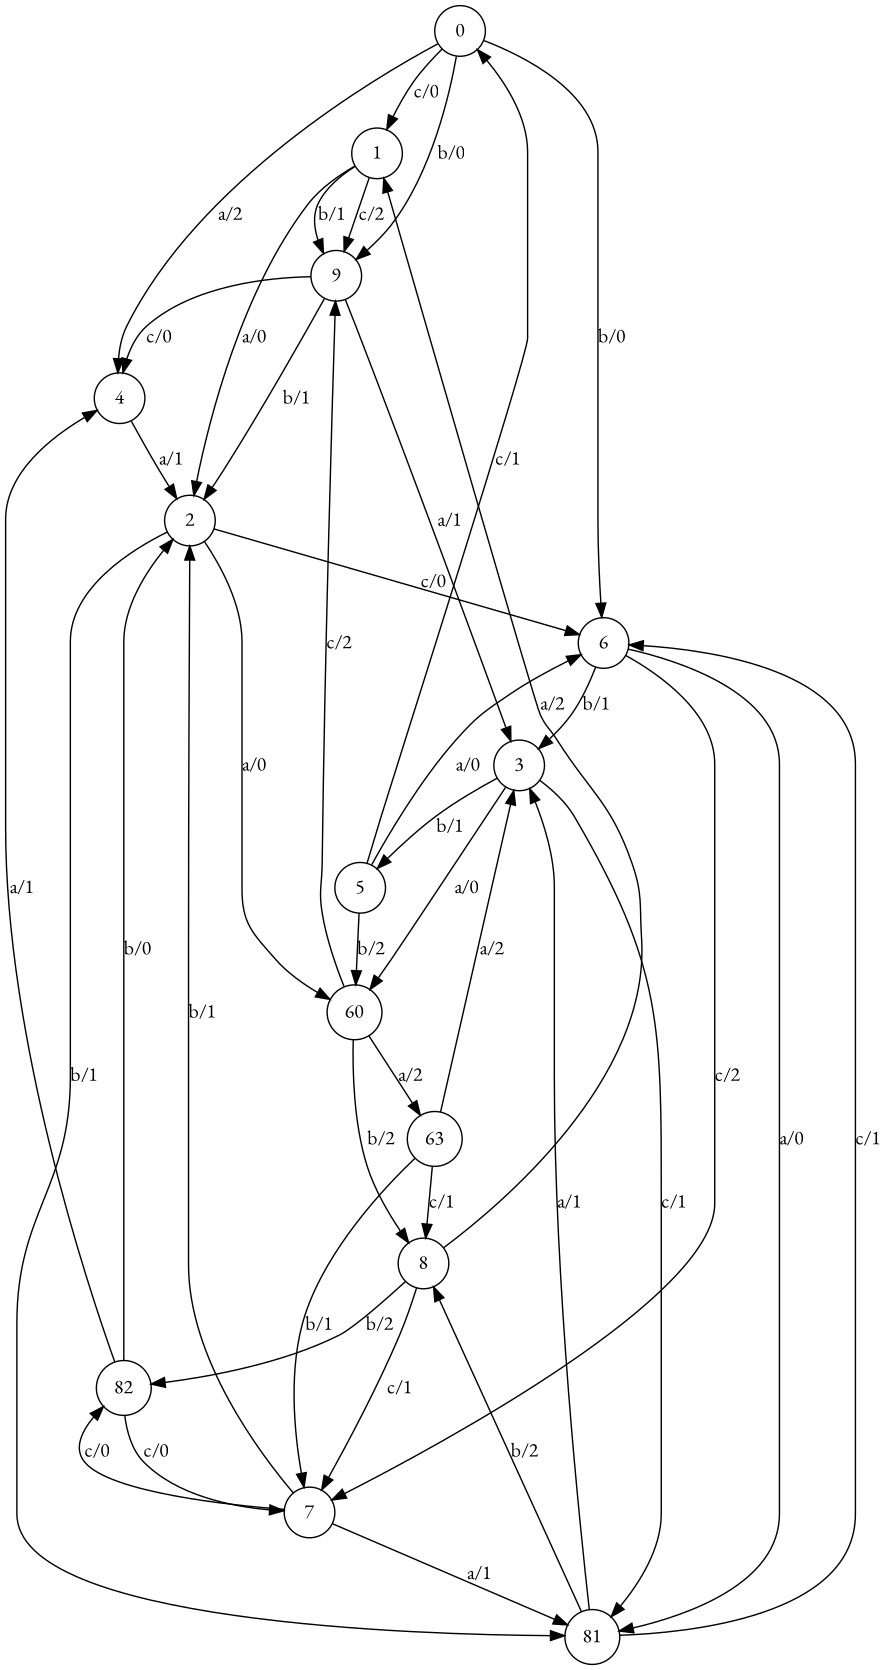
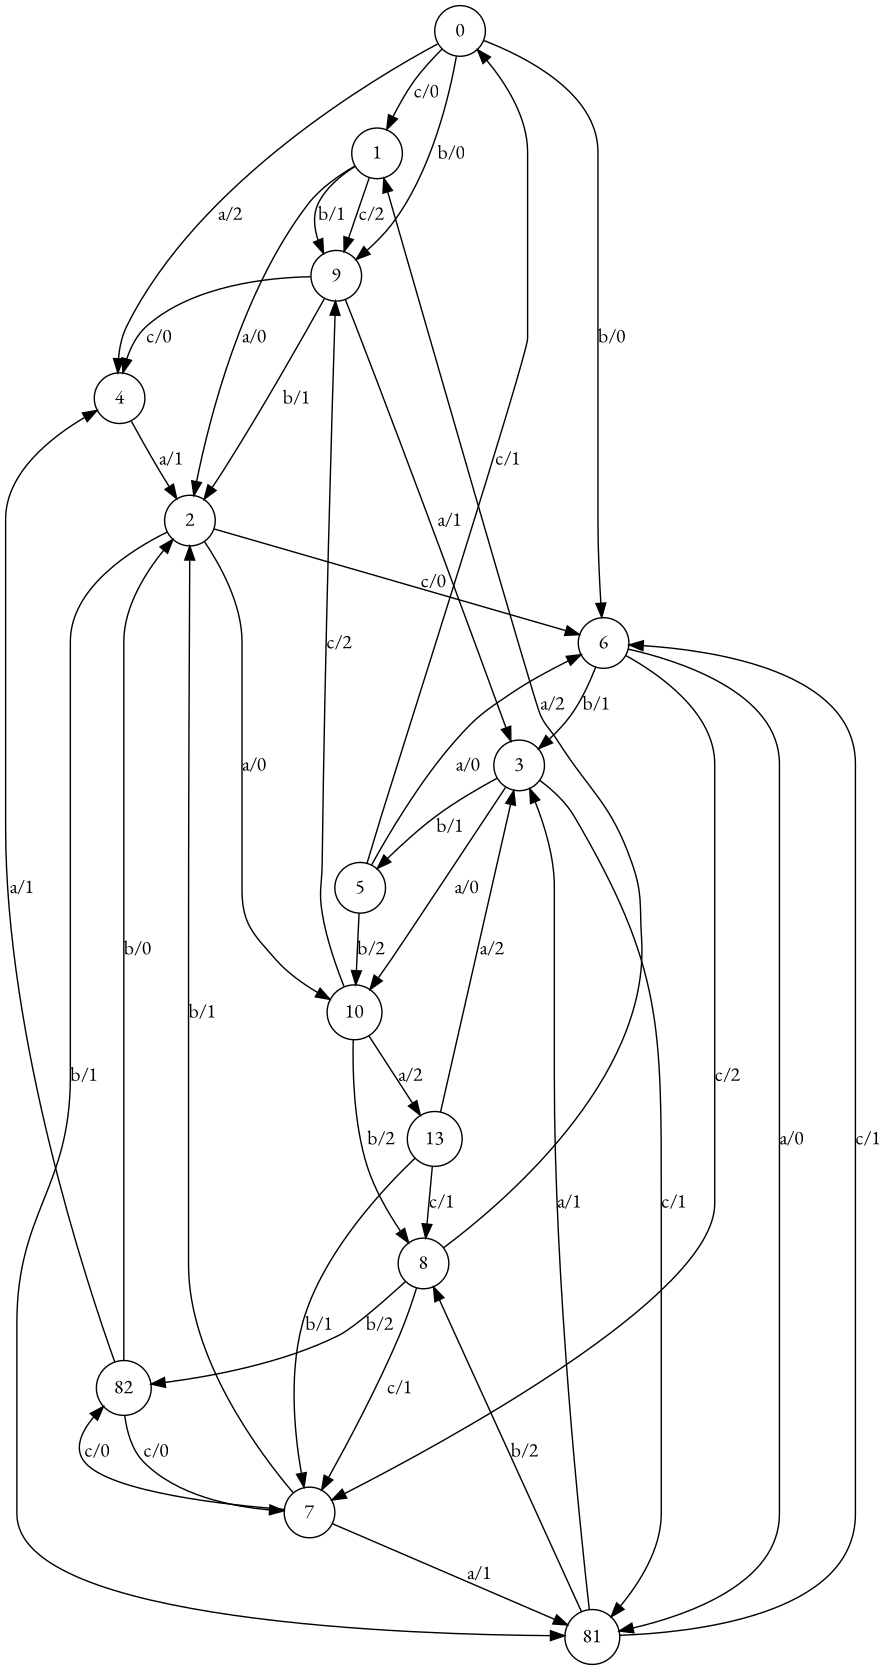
  digraph {
    fontname="EB Garamond"
    node [fontname="EB Garamond" shape=circle]
    edge [fontname="EB Garamond"]
    n1 [label=0]
    n2 [label=1]
    n3 [label=4]
    n4 [label=9]
    n5 [label=6]
    n6 [label=2]
    n7 [label=3]
-   n8 [label=60]
+   n8 [label=10]
    n9 [label=81]
    n10 [label=7]
    n11 [label=8]
-   n12 [label=63]
+   n12 [label=13]
    n13 [label=5]
    n14 [label=82]
    n1 -> n2 [label="c/0"]
    n1 -> n3 [label="a/2"]
    n1 -> n4 [label="b/0"]
    n1 -> n5 [label="b/0"]
    n2 -> n4 [label="b/1"]
    n2 -> n4 [label="c/2"]
    n2 -> n6 [label="a/0"]
    n3 -> n6 [label="a/1"]
    n4 -> n3 [label="c/0"]
    n4 -> n6 [label="b/1"]
    n4 -> n7 [label="a/1"]
    n5 -> n7 [label="b/1"]
    n5 -> n9 [label="a/0"]
    n5 -> n10 [label="c/2"]
    n6 -> n5 [label="c/0"]
    n6 -> n8 [label="a/0"]
    n6 -> n9 [label="b/1"]
    n7 -> n8 [label="a/0"]
    n7 -> n9 [label="c/1"]
    n7 -> n13 [label="b/1"]
    n8 -> n4 [label="c/2"]
    n8 -> n11 [label="b/2"]
    n8 -> n12 [label="a/2"]
    n9 -> n5 [label="c/1"]
    n9 -> n7 [label="a/1"]
    n9 -> n11 [label="b/2"]
    n10 -> n6 [label="b/1"]
    n10 -> n9 [label="a/1"]
    n10 -> n14 [label="c/0"]
    n11 -> n2 [label="a/2"]
    n11 -> n10 [label="c/1"]
    n11 -> n14 [label="b/2"]
    n12 -> n7 [label="a/2"]
    n12 -> n10 [label="b/1"]
    n12 -> n11 [label="c/1"]
    n13 -> n1 [label="c/1"]
    n13 -> n5 [label="a/0"]
    n13 -> n8 [label="b/2"]
    n14 -> n3 [label="a/1"]
    n14 -> n6 [label="b/0"]
    n14 -> n10 [label="c/0"]
  }
